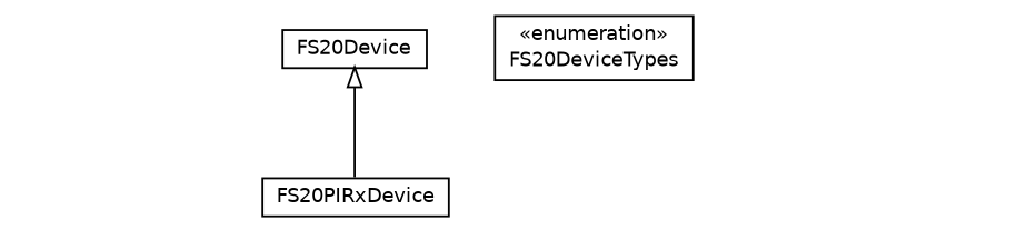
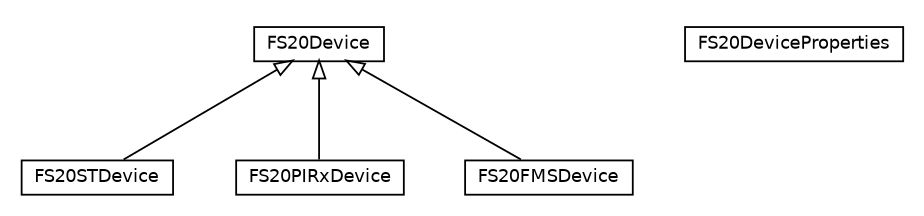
  digraph {
    nodesep=0.25
    ranksep=0.5
    node [fontcolor=black fontname=Helvetica fontsize=10.0 shape=plaintext]
    edge [arrowtail=empty dir=back fontname=Helvetica fontsize=10 headport=p labelfontname=Helvetica labelfontsize=10 tailport=p]
+   n1 [label=<<table title="org.universAAL.lddi.fs20.devicemodel.FS20STDevice" border="0" cellborder="1" cellspacing="0" cellpadding="2" port="p" href="./FS20STDevice.html"> 		<tr><td><table border="0" cellspacing="0" cellpadding="1"> <tr><td align="center" balign="center"> FS20STDevice </td></tr> 		</table></td></tr> 		</table>>]
    n2 [label=<<table title="org.universAAL.lddi.fs20.devicemodel.FS20PIRxDevice" border="0" cellborder="1" cellspacing="0" cellpadding="2" port="p" href="./FS20PIRxDevice.html"> 		<tr><td><table border="0" cellspacing="0" cellpadding="1"> <tr><td align="center" balign="center"> FS20PIRxDevice </td></tr> 		</table></td></tr> 		</table>>]
-   n4 [label=<<table title="org.universAAL.lddi.fs20.devicemodel.FS20DeviceTypes" border="0" cellborder="1" cellspacing="0" cellpadding="2" port="p" href="./FS20DeviceTypes.html"> 		<tr><td><table border="0" cellspacing="0" cellpadding="1"> <tr><td align="center" balign="center"> &#171;enumeration&#187; </td></tr> <tr><td align="center" balign="center"> FS20DeviceTypes </td></tr> 		</table></td></tr> 		</table>>]
+   n3 [label=<<table title="org.universAAL.lddi.fs20.devicemodel.FS20FMSDevice" border="0" cellborder="1" cellspacing="0" cellpadding="2" port="p" href="./FS20FMSDevice.html"> 		<tr><td><table border="0" cellspacing="0" cellpadding="1"> <tr><td align="center" balign="center"> FS20FMSDevice </td></tr> 		</table></td></tr> 		</table>>]
+   n5 [label=<<table title="org.universAAL.lddi.fs20.devicemodel.FS20DeviceProperties" border="0" cellborder="1" cellspacing="0" cellpadding="2" port="p" href="./FS20DeviceProperties.html"> 		<tr><td><table border="0" cellspacing="0" cellpadding="1"> <tr><td align="center" balign="center"> FS20DeviceProperties </td></tr> 		</table></td></tr> 		</table>>]
    n6 [label=<<table title="org.universAAL.lddi.fs20.devicemodel.FS20Device" border="0" cellborder="1" cellspacing="0" cellpadding="2" port="p" href="./FS20Device.html"> 		<tr><td><table border="0" cellspacing="0" cellpadding="1"> <tr><td align="center" balign="center"> FS20Device </td></tr> 		</table></td></tr> 		</table>>]
+   n6 -> n1
    n6 -> n2
+   n6 -> n3
  }
